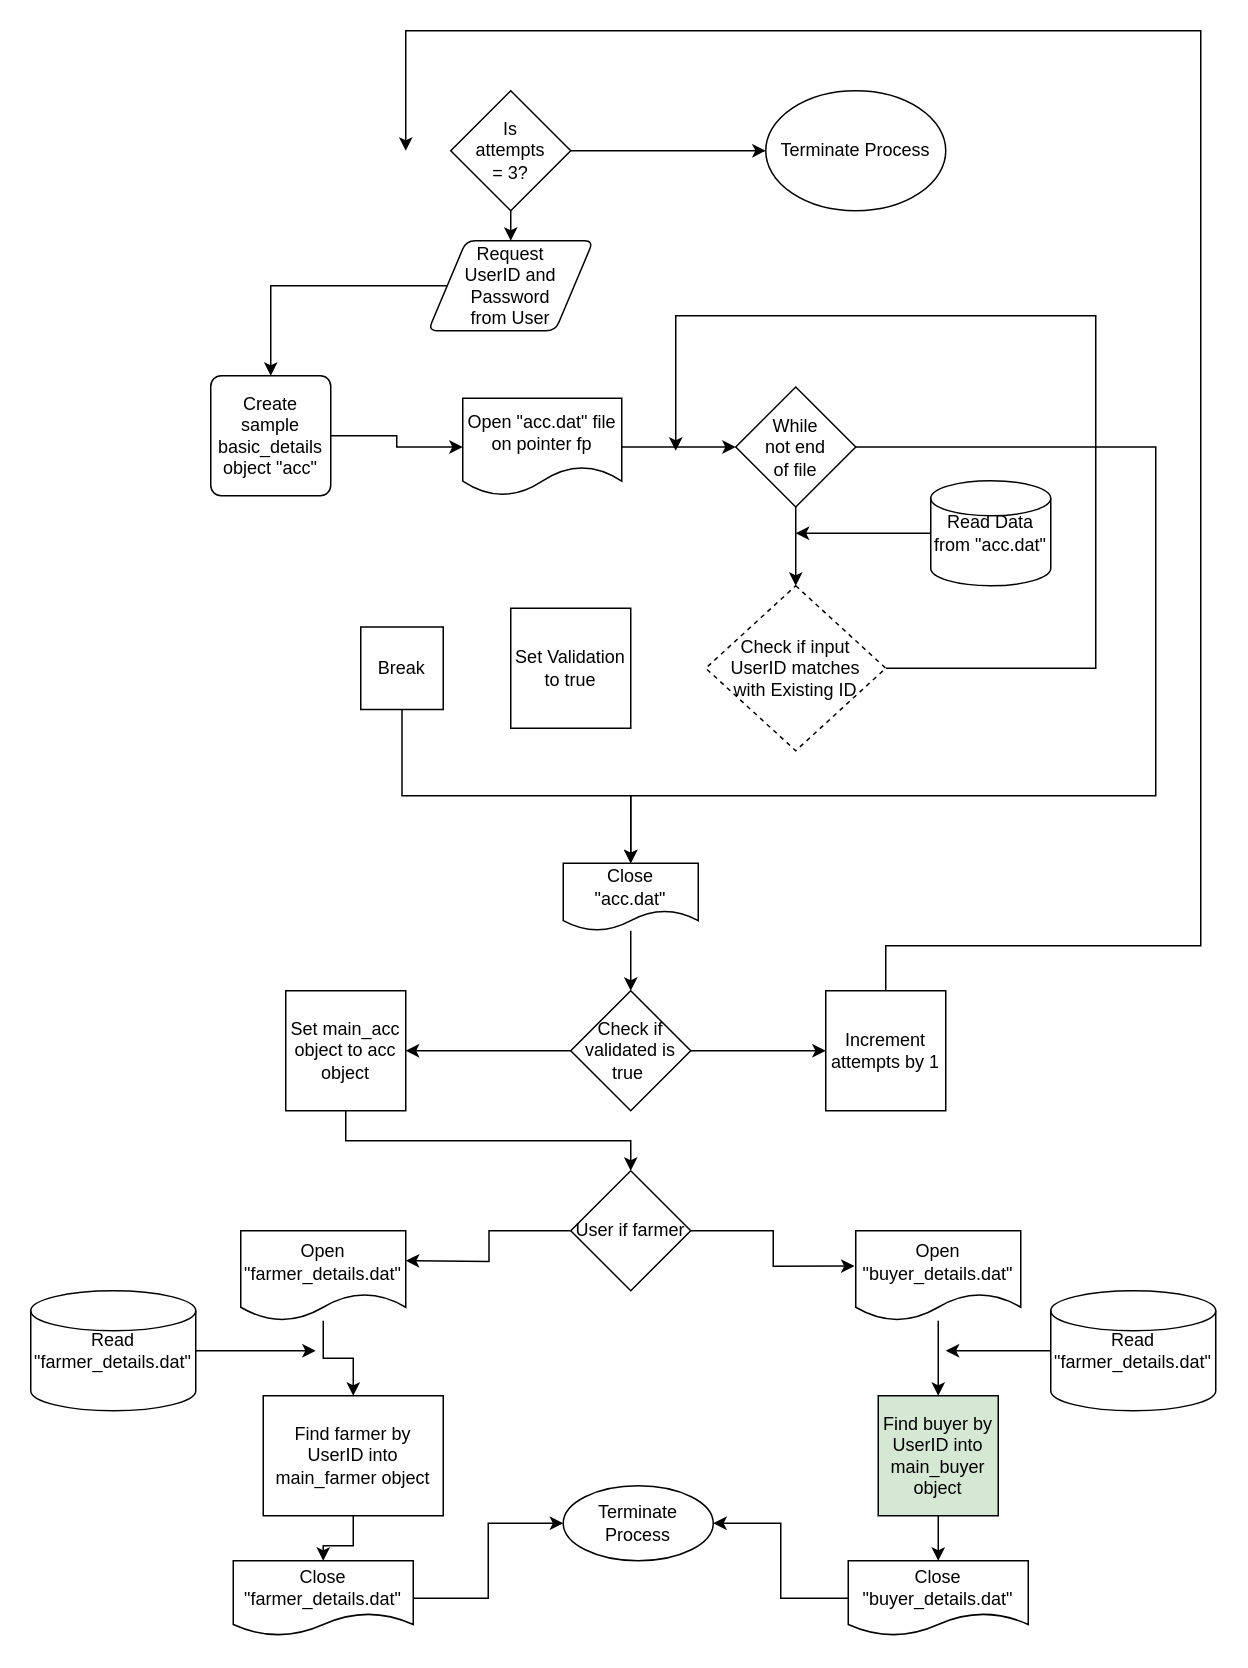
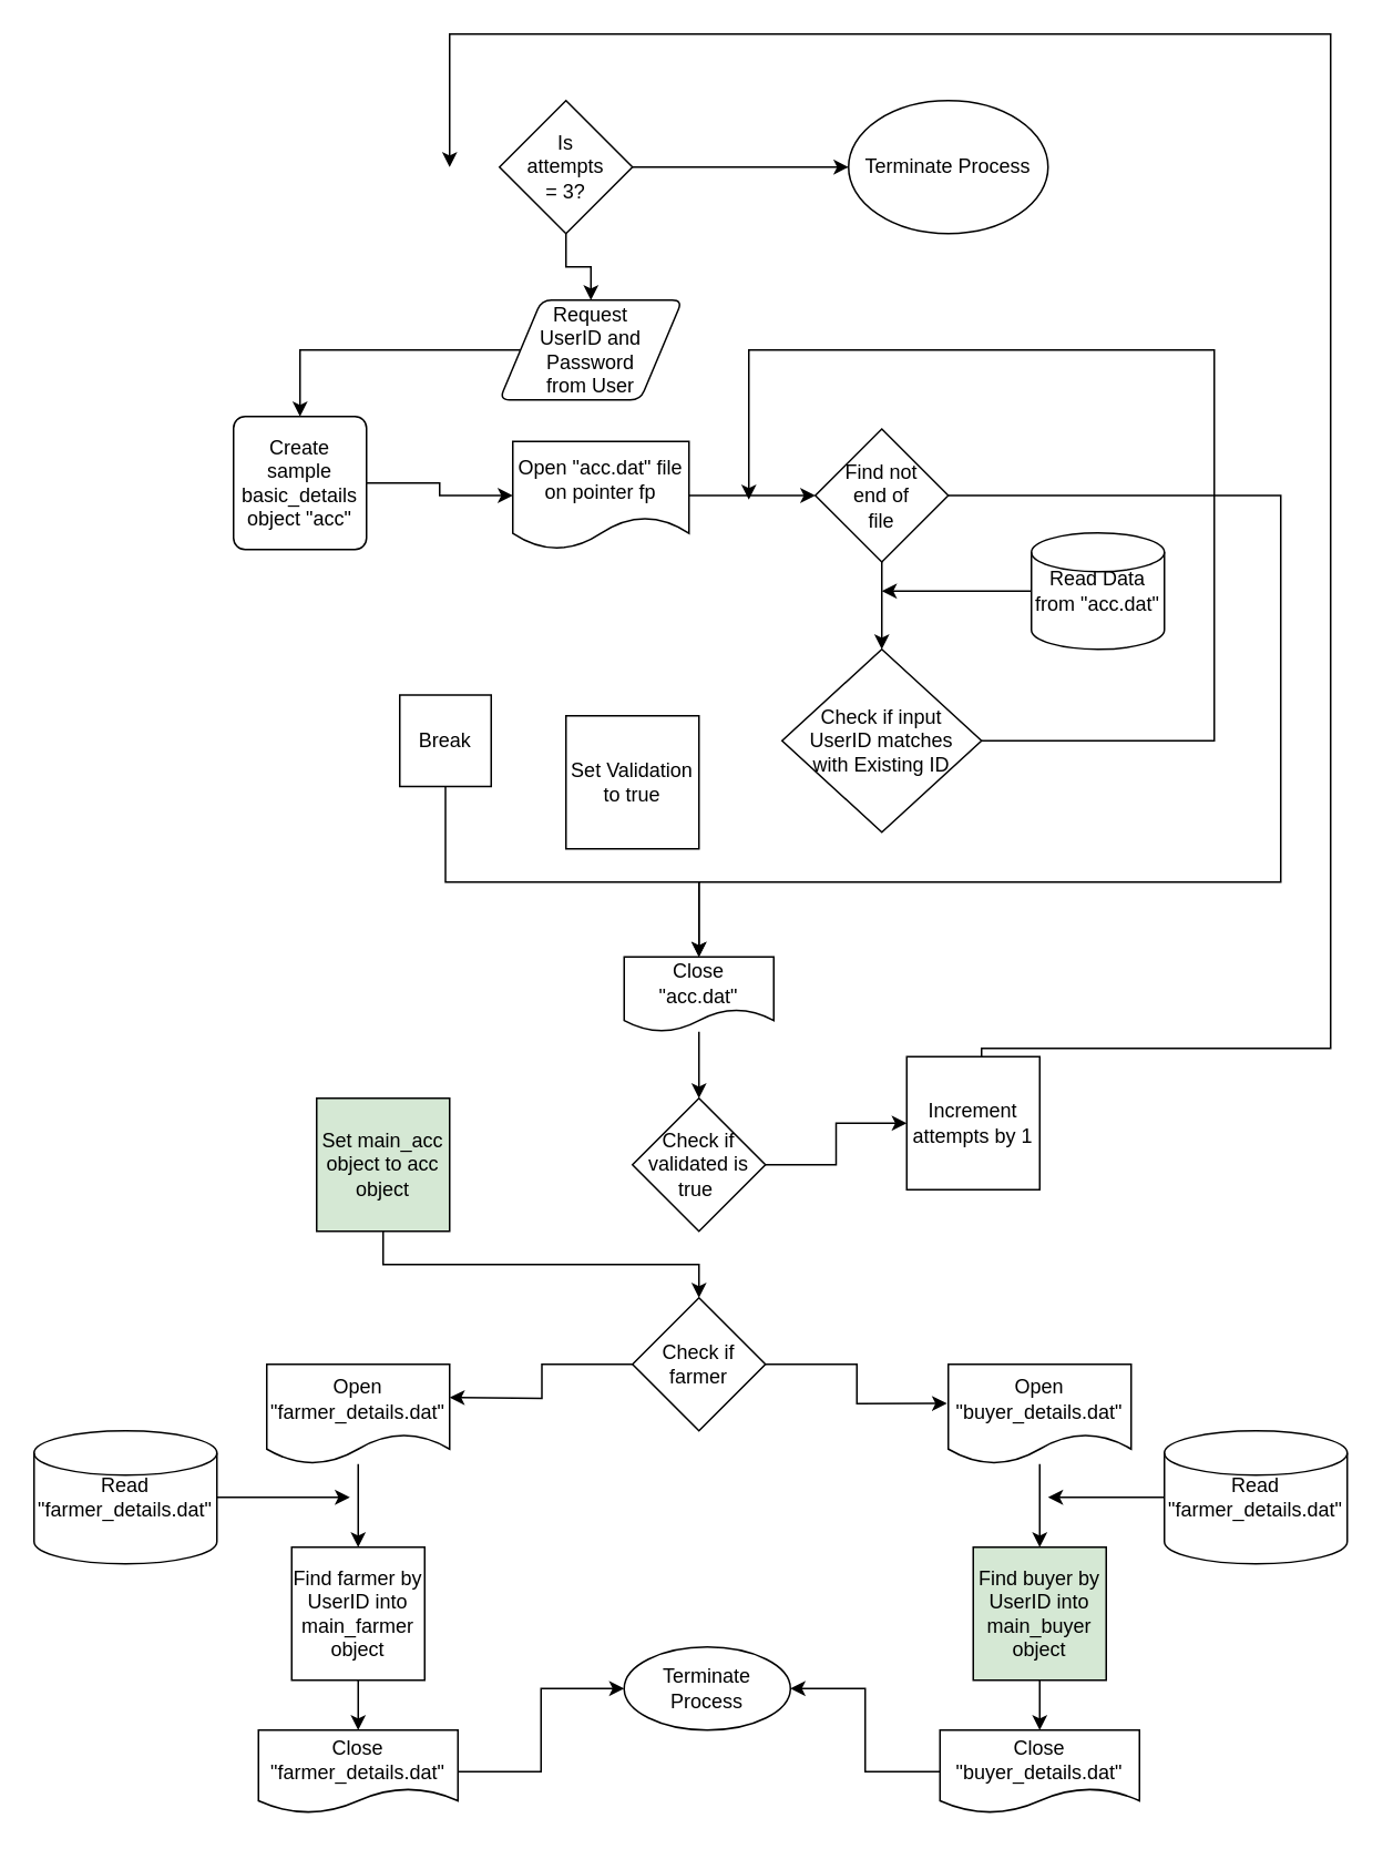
  <mxCell id="0" />
  <mxCell id="1" parent="0" />
  <mxCell id="2" style="edgeStyle=orthogonalEdgeStyle;rounded=0;orthogonalLoop=1;jettySize=auto;html=1;exitX=0.5;exitY=1;exitDx=0;exitDy=0;entryX=0.5;entryY=0;entryDx=0;entryDy=0;" edge="1" parent="1" source="4" target="6"><mxGeometry relative="1" as="geometry" /></mxCell>
  <mxCell id="3" style="edgeStyle=orthogonalEdgeStyle;rounded=0;orthogonalLoop=1;jettySize=auto;html=1;entryX=0;entryY=0.5;entryDx=0;entryDy=0;" edge="1" parent="1" source="4" target="30"><mxGeometry relative="1" as="geometry"><mxPoint x="500" y="100" as="targetPoint" /></mxGeometry></mxCell>
  <mxCell id="4" value="Is attempts = 3?" style="rhombus;whiteSpace=wrap;html=1;spacingLeft=15;spacingRight=15;" vertex="1" parent="1"><mxGeometry x="300" y="60" width="80" height="80" as="geometry" /></mxCell>
  <mxCell id="5" style="edgeStyle=orthogonalEdgeStyle;rounded=0;orthogonalLoop=1;jettySize=auto;html=1;exitX=0;exitY=0.5;exitDx=0;exitDy=0;entryX=0.5;entryY=0;entryDx=0;entryDy=0;" edge="1" parent="1" source="6" target="8"><mxGeometry relative="1" as="geometry" /></mxCell>
- <mxCell id="6" value="Request UserID and Password from User" style="shape=parallelogram;html=1;strokeWidth=1;perimeter=parallelogramPerimeter;whiteSpace=wrap;rounded=1;arcSize=12;size=0.23;spacingLeft=15;spacingRight=15;spacing=10;" vertex="1" parent="1"><mxGeometry x="285" y="160" width="110" height="60" as="geometry" /></mxCell>
+ <mxCell id="6" value="Request UserID and Password from User" style="shape=parallelogram;html=1;strokeWidth=1;perimeter=parallelogramPerimeter;whiteSpace=wrap;rounded=1;arcSize=12;size=0.23;spacingLeft=15;spacingRight=15;spacing=10;" vertex="1" parent="1"><mxGeometry x="300" y="180" width="110" height="60" as="geometry" /></mxCell>
  <mxCell id="7" style="edgeStyle=orthogonalEdgeStyle;rounded=0;orthogonalLoop=1;jettySize=auto;html=1;entryX=0;entryY=0.5;entryDx=0;entryDy=0;" edge="1" parent="1" source="8" target="10"><mxGeometry relative="1" as="geometry" /></mxCell>
  <mxCell id="8" value="Create sample basic_details object &quot;acc&quot;" style="rounded=1;whiteSpace=wrap;html=1;absoluteArcSize=1;arcSize=14;strokeWidth=1;" vertex="1" parent="1"><mxGeometry x="140" y="250" width="80" height="80" as="geometry" /></mxCell>
  <mxCell id="9" style="edgeStyle=orthogonalEdgeStyle;rounded=0;orthogonalLoop=1;jettySize=auto;html=1;entryX=0;entryY=0.5;entryDx=0;entryDy=0;" edge="1" parent="1" source="10" target="13"><mxGeometry relative="1" as="geometry" /></mxCell>
  <mxCell id="10" value="Open &quot;acc.dat&quot; file on pointer fp" style="shape=document;whiteSpace=wrap;html=1;boundedLbl=1;strokeWidth=1;" vertex="1" parent="1"><mxGeometry x="308" y="265" width="106" height="65" as="geometry" /></mxCell>
  <mxCell id="11" style="edgeStyle=orthogonalEdgeStyle;rounded=0;orthogonalLoop=1;jettySize=auto;html=1;entryX=0.5;entryY=0;entryDx=0;entryDy=0;" edge="1" parent="1" source="13" target="15"><mxGeometry relative="1" as="geometry" /></mxCell>
  <mxCell id="12" style="edgeStyle=orthogonalEdgeStyle;rounded=0;orthogonalLoop=1;jettySize=auto;html=1;entryX=0.5;entryY=0;entryDx=0;entryDy=0;" edge="1" parent="1" source="13" target="29"><mxGeometry relative="1" as="geometry"><mxPoint x="420" y="550" as="targetPoint" /><Array as="points"><mxPoint x="770" y="298" /><mxPoint x="770" y="530" /><mxPoint x="420" y="530" /></Array></mxGeometry></mxCell>
- <mxCell id="13" value="While not end of file" style="rhombus;whiteSpace=wrap;html=1;strokeWidth=1;spacingLeft=15;spacingRight=15;" vertex="1" parent="1"><mxGeometry x="490" y="257.5" width="80" height="80" as="geometry" /></mxCell>
+ <mxCell id="13" value="Find not end of file" style="rhombus;whiteSpace=wrap;html=1;strokeWidth=1;spacingLeft=15;spacingRight=15;" vertex="1" parent="1"><mxGeometry x="490" y="257.5" width="80" height="80" as="geometry" /></mxCell>
  <mxCell id="14" style="edgeStyle=orthogonalEdgeStyle;rounded=0;orthogonalLoop=1;jettySize=auto;html=1;" edge="1" parent="1" source="15"><mxGeometry relative="1" as="geometry"><mxPoint x="450" y="300" as="targetPoint" /><Array as="points"><mxPoint x="730" y="445" /><mxPoint x="730" y="210" /><mxPoint x="450" y="210" /></Array></mxGeometry></mxCell>
- <mxCell id="15" value="&lt;span&gt;Check if input UserID matches with Existing ID&lt;/span&gt;" style="rhombus;whiteSpace=wrap;html=1;strokeWidth=1;spacingLeft=15;spacingRight=15;dashed=1;" vertex="1" parent="1"><mxGeometry x="470" y="390" width="120" height="110" as="geometry" /></mxCell>
- <mxCell id="16" value="Set Validation to true" style="whiteSpace=wrap;html=1;aspect=fixed;strokeWidth=1;" vertex="1" parent="1"><mxGeometry x="340" y="405" width="80" height="80" as="geometry" /></mxCell>
+ <mxCell id="15" value="&lt;span&gt;Check if input UserID matches with Existing ID&lt;/span&gt;" style="rhombus;whiteSpace=wrap;html=1;strokeWidth=1;spacingLeft=15;spacingRight=15;" vertex="1" parent="1"><mxGeometry x="470" y="390" width="120" height="110" as="geometry" /></mxCell>
+ <mxCell id="16" value="Set Validation to true" style="whiteSpace=wrap;html=1;aspect=fixed;strokeWidth=1;" vertex="1" parent="1"><mxGeometry x="340" y="430" width="80" height="80" as="geometry" /></mxCell>
  <mxCell id="17" style="edgeStyle=orthogonalEdgeStyle;rounded=0;orthogonalLoop=1;jettySize=auto;html=1;entryX=0.5;entryY=0;entryDx=0;entryDy=0;" edge="1" parent="1" source="18" target="29"><mxGeometry relative="1" as="geometry"><Array as="points"><mxPoint x="268" y="530" /><mxPoint x="420" y="530" /></Array></mxGeometry></mxCell>
  <mxCell id="18" value="Break" style="whiteSpace=wrap;html=1;aspect=fixed;strokeWidth=1;" vertex="1" parent="1"><mxGeometry x="240" y="417.5" width="55" height="55" as="geometry" /></mxCell>
  <mxCell id="19" style="edgeStyle=orthogonalEdgeStyle;rounded=0;orthogonalLoop=1;jettySize=auto;html=1;" edge="1" parent="1" source="20"><mxGeometry relative="1" as="geometry"><mxPoint x="530" y="355" as="targetPoint" /></mxGeometry></mxCell>
  <mxCell id="20" value="Read Data from &quot;acc.dat&quot;" style="strokeWidth=1;html=1;shape=mxgraph.flowchart.database;whiteSpace=wrap;" vertex="1" parent="1"><mxGeometry x="620" y="320" width="80" height="70" as="geometry" /></mxCell>
  <mxCell id="21" style="edgeStyle=orthogonalEdgeStyle;rounded=0;orthogonalLoop=1;jettySize=auto;html=1;entryX=0;entryY=0.5;entryDx=0;entryDy=0;" edge="1" parent="1" source="23" target="25"><mxGeometry relative="1" as="geometry" /></mxCell>
- <mxCell id="22" style="edgeStyle=orthogonalEdgeStyle;rounded=0;orthogonalLoop=1;jettySize=auto;html=1;" edge="1" parent="1" source="23" target="27"><mxGeometry relative="1" as="geometry" /></mxCell>
  <mxCell id="23" value="Check if validated is true&amp;nbsp;" style="rhombus;whiteSpace=wrap;html=1;strokeWidth=1;" vertex="1" parent="1"><mxGeometry x="380" y="660" width="80" height="80" as="geometry" /></mxCell>
  <mxCell id="24" style="edgeStyle=orthogonalEdgeStyle;rounded=0;orthogonalLoop=1;jettySize=auto;html=1;" edge="1" parent="1" source="25"><mxGeometry relative="1" as="geometry"><mxPoint x="270" y="100" as="targetPoint" /><Array as="points"><mxPoint x="590" y="630" /><mxPoint x="800" y="630" /><mxPoint x="800" y="20" /><mxPoint x="270" y="20" /></Array></mxGeometry></mxCell>
- <mxCell id="25" value="Increment attempts by 1" style="whiteSpace=wrap;html=1;aspect=fixed;strokeWidth=1;" vertex="1" parent="1"><mxGeometry x="550" y="660" width="80" height="80" as="geometry" /></mxCell>
+ <mxCell id="25" value="Increment attempts by 1" style="whiteSpace=wrap;html=1;aspect=fixed;strokeWidth=1;" vertex="1" parent="1"><mxGeometry x="545" y="635" width="80" height="80" as="geometry" /></mxCell>
  <mxCell id="26" style="edgeStyle=orthogonalEdgeStyle;rounded=0;orthogonalLoop=1;jettySize=auto;html=1;" edge="1" parent="1" source="27" target="33"><mxGeometry relative="1" as="geometry"><Array as="points"><mxPoint x="230" y="760" /><mxPoint x="420" y="760" /></Array></mxGeometry></mxCell>
- <mxCell id="27" value="Set main_acc object to acc object" style="whiteSpace=wrap;html=1;aspect=fixed;strokeWidth=1;" vertex="1" parent="1"><mxGeometry x="190" y="660" width="80" height="80" as="geometry" /></mxCell>
+ <mxCell id="27" value="Set main_acc object to acc object" style="whiteSpace=wrap;html=1;aspect=fixed;strokeWidth=1;fillColor=#d5e8d4;" vertex="1" parent="1"><mxGeometry x="190" y="660" width="80" height="80" as="geometry" /></mxCell>
  <mxCell id="28" style="edgeStyle=orthogonalEdgeStyle;rounded=0;orthogonalLoop=1;jettySize=auto;html=1;" edge="1" parent="1" source="29" target="23"><mxGeometry relative="1" as="geometry" /></mxCell>
  <mxCell id="29" value="Close &lt;br&gt;&quot;acc.dat&quot;" style="shape=document;whiteSpace=wrap;html=1;boundedLbl=1;strokeWidth=1;" vertex="1" parent="1"><mxGeometry x="375" y="575" width="90" height="45" as="geometry" /></mxCell>
  <mxCell id="30" value="Terminate Process" style="ellipse;whiteSpace=wrap;html=1;strokeWidth=1;" vertex="1" parent="1"><mxGeometry x="510" y="60" width="120" height="80" as="geometry" /></mxCell>
  <mxCell id="31" style="edgeStyle=orthogonalEdgeStyle;rounded=0;orthogonalLoop=1;jettySize=auto;html=1;entryX=1;entryY=0.5;entryDx=0;entryDy=0;" edge="1" parent="1" source="33"><mxGeometry relative="1" as="geometry"><mxPoint x="270" y="840" as="targetPoint" /></mxGeometry></mxCell>
  <mxCell id="32" style="edgeStyle=orthogonalEdgeStyle;rounded=0;orthogonalLoop=1;jettySize=auto;html=1;entryX=-0.007;entryY=0.393;entryDx=0;entryDy=0;entryPerimeter=0;" edge="1" parent="1" source="33" target="37"><mxGeometry relative="1" as="geometry" /></mxCell>
- <mxCell id="33" value="User if farmer" style="rhombus;whiteSpace=wrap;html=1;strokeWidth=1;" vertex="1" parent="1"><mxGeometry x="380" y="780" width="80" height="80" as="geometry" /></mxCell>
+ <mxCell id="33" value="Check if farmer" style="rhombus;whiteSpace=wrap;html=1;strokeWidth=1;" vertex="1" parent="1"><mxGeometry x="380" y="780" width="80" height="80" as="geometry" /></mxCell>
  <mxCell id="34" style="edgeStyle=orthogonalEdgeStyle;rounded=0;orthogonalLoop=1;jettySize=auto;html=1;entryX=0.5;entryY=0;entryDx=0;entryDy=0;" edge="1" parent="1" source="35" target="39"><mxGeometry relative="1" as="geometry" /></mxCell>
  <mxCell id="35" value="Open &quot;farmer_details.dat&quot;" style="shape=document;whiteSpace=wrap;html=1;boundedLbl=1;strokeWidth=1;" vertex="1" parent="1"><mxGeometry x="160" y="820" width="110" height="60" as="geometry" /></mxCell>
  <mxCell id="36" value="" style="edgeStyle=orthogonalEdgeStyle;rounded=0;orthogonalLoop=1;jettySize=auto;html=1;" edge="1" parent="1" source="37" target="41"><mxGeometry relative="1" as="geometry" /></mxCell>
  <mxCell id="37" value="Open &quot;buyer_details.dat&quot;" style="shape=document;whiteSpace=wrap;html=1;boundedLbl=1;strokeWidth=1;" vertex="1" parent="1"><mxGeometry x="570" y="820" width="110" height="60" as="geometry" /></mxCell>
  <mxCell id="38" value="" style="edgeStyle=orthogonalEdgeStyle;rounded=0;orthogonalLoop=1;jettySize=auto;html=1;" edge="1" parent="1" source="39" target="45"><mxGeometry relative="1" as="geometry" /></mxCell>
- <mxCell id="39" value="Find farmer by UserID into main_farmer object" style="whiteSpace=wrap;html=1;aspect=fixed;strokeWidth=1;" vertex="1" parent="1"><mxGeometry x="175" y="930" width="120" height="80" as="geometry" /></mxCell>
+ <mxCell id="39" value="Find farmer by UserID into main_farmer object" style="whiteSpace=wrap;html=1;aspect=fixed;strokeWidth=1;" vertex="1" parent="1"><mxGeometry x="175" y="930" width="80" height="80" as="geometry" /></mxCell>
  <mxCell id="40" value="" style="edgeStyle=orthogonalEdgeStyle;rounded=0;orthogonalLoop=1;jettySize=auto;html=1;" edge="1" parent="1" source="41" target="49"><mxGeometry relative="1" as="geometry" /></mxCell>
  <mxCell id="41" value="Find buyer by UserID into main_buyer object" style="whiteSpace=wrap;html=1;aspect=fixed;strokeWidth=1;fillColor=#d5e8d4;" vertex="1" parent="1"><mxGeometry x="585" y="930" width="80" height="80" as="geometry" /></mxCell>
  <mxCell id="42" style="edgeStyle=orthogonalEdgeStyle;rounded=0;orthogonalLoop=1;jettySize=auto;html=1;" edge="1" parent="1" source="43"><mxGeometry relative="1" as="geometry"><mxPoint x="210" y="900" as="targetPoint" /></mxGeometry></mxCell>
  <mxCell id="43" value="Read &quot;farmer_details.dat&quot;" style="strokeWidth=1;html=1;shape=mxgraph.flowchart.database;whiteSpace=wrap;" vertex="1" parent="1"><mxGeometry x="20" y="860" width="110" height="80" as="geometry" /></mxCell>
  <mxCell id="44" style="edgeStyle=orthogonalEdgeStyle;rounded=0;orthogonalLoop=1;jettySize=auto;html=1;entryX=0;entryY=0.5;entryDx=0;entryDy=0;" edge="1" parent="1" source="45" target="50"><mxGeometry relative="1" as="geometry" /></mxCell>
  <mxCell id="45" value="Close &quot;farmer_details.dat&quot;" style="shape=document;whiteSpace=wrap;html=1;boundedLbl=1;strokeWidth=1;" vertex="1" parent="1"><mxGeometry x="155" y="1040" width="120" height="50" as="geometry" /></mxCell>
  <mxCell id="46" value="" style="edgeStyle=orthogonalEdgeStyle;rounded=0;orthogonalLoop=1;jettySize=auto;html=1;" edge="1" parent="1" source="47"><mxGeometry relative="1" as="geometry"><mxPoint x="630" y="900" as="targetPoint" /></mxGeometry></mxCell>
  <mxCell id="47" value="Read &quot;farmer_details.dat&quot;" style="strokeWidth=1;html=1;shape=mxgraph.flowchart.database;whiteSpace=wrap;" vertex="1" parent="1"><mxGeometry x="700" y="860" width="110" height="80" as="geometry" /></mxCell>
  <mxCell id="48" style="edgeStyle=orthogonalEdgeStyle;rounded=0;orthogonalLoop=1;jettySize=auto;html=1;entryX=1;entryY=0.5;entryDx=0;entryDy=0;" edge="1" parent="1" source="49" target="50"><mxGeometry relative="1" as="geometry" /></mxCell>
  <mxCell id="49" value="Close &quot;buyer_details.dat&quot;" style="shape=document;whiteSpace=wrap;html=1;boundedLbl=1;strokeWidth=1;" vertex="1" parent="1"><mxGeometry x="565" y="1040" width="120" height="50" as="geometry" /></mxCell>
  <mxCell id="50" value="Terminate Process" style="ellipse;whiteSpace=wrap;html=1;strokeWidth=1;" vertex="1" parent="1"><mxGeometry x="375" y="990" width="100" height="50" as="geometry" /></mxCell>
